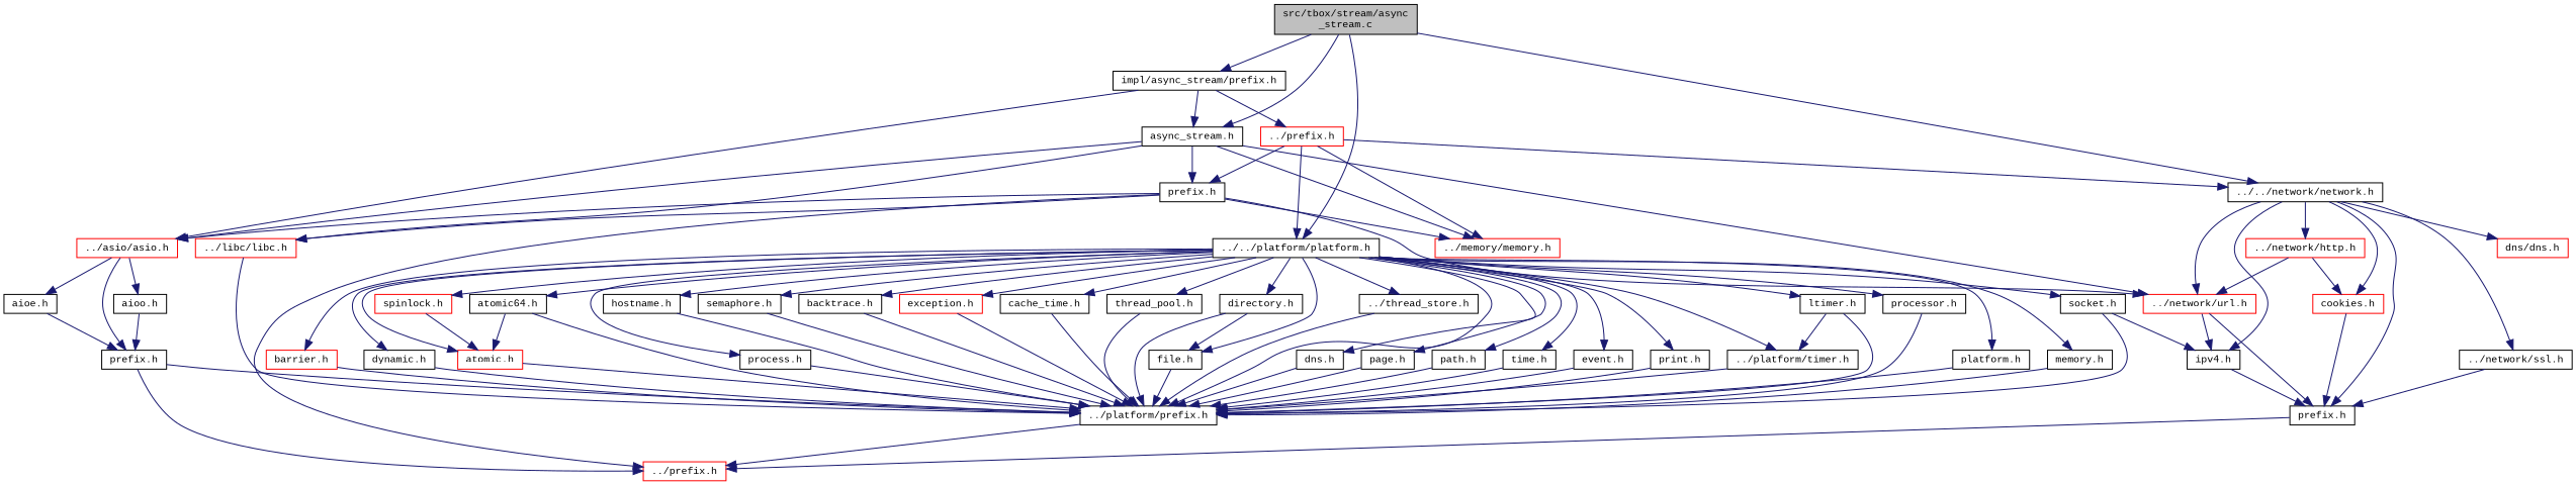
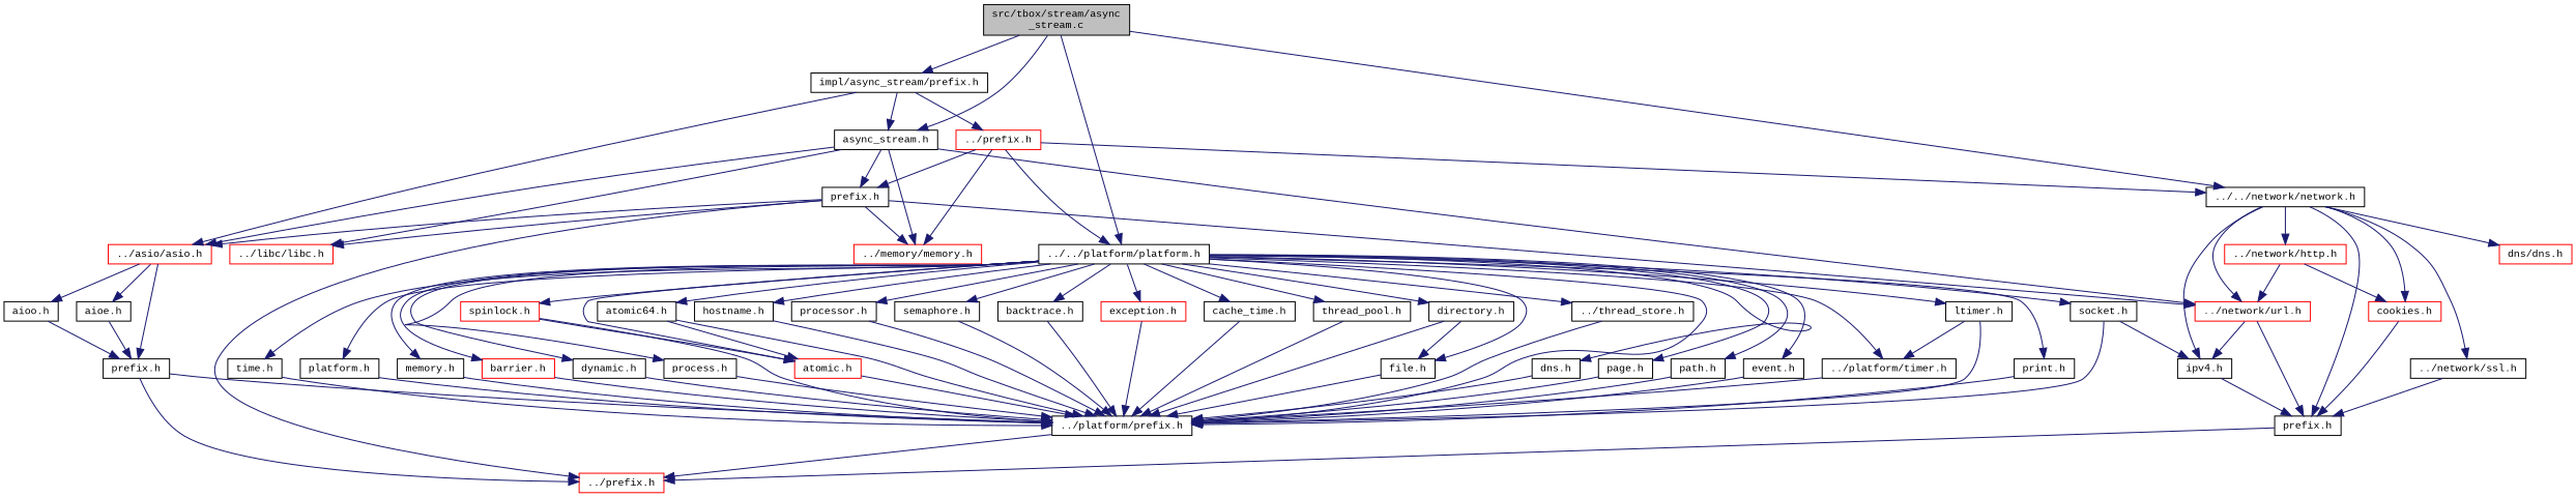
  digraph {
    node [color=black fillcolor=white fontname=CourierNew fontsize=10 shape=record style=filled]
    edge [color=midnightblue fontname=CourierNew fontsize=10 labelfontname=CourierNew labelfontsize=10 style=solid]
    n1 [fillcolor=grey75 fontcolor=black height=0.2 label="src/tbox/stream/async\l_stream.c" width=0.4]
    n2 [height=0.2 label="async_stream.h" width=0.4]
    n3 [height=0.2 label="impl/async_stream/prefix.h" width=0.4]
    n4 [height=0.2 label="../../network/network.h" width=0.4]
    n5 [height=0.2 label="../../platform/platform.h" width=0.4]
    n6 [height=0.2 label="prefix.h" width=0.4]
    n7 [color=red height=0.2 label="../libc/libc.h" width=0.4]
    n8 [color=red height=0.2 label="../network/url.h" width=0.4]
    n9 [color=red height=0.2 label="../asio/asio.h" width=0.4]
    n10 [color=red height=0.2 label="../memory/memory.h" width=0.4]
    n11 [color=red height=0.2 label="../prefix.h" width=0.4]
    n12 [height=0.2 label="prefix.h" width=0.4]
    n13 [height=0.2 label="ipv4.h" width=0.4]
    n14 [height=0.2 label="../network/ssl.h" width=0.4]
    n15 [color=red height=0.2 label="../network/http.h" width=0.4]
    n16 [color=red height=0.2 label="cookies.h" width=0.4]
    n17 [color=red height=0.2 label="dns/dns.h" width=0.4]
    n18 [height=0.2 label="../platform/prefix.h" width=0.4]
    n19 [height=0.2 label="dns.h" width=0.4]
    n20 [height=0.2 label="page.h" width=0.4]
    n21 [height=0.2 label="path.h" width=0.4]
    n22 [height=0.2 label="file.h" width=0.4]
    n23 [height=0.2 label="time.h" width=0.4]
    n24 [height=0.2 label="event.h" width=0.4]
    n25 [height=0.2 label="../platform/timer.h" width=0.4]
    n26 [height=0.2 label="print.h" width=0.4]
    n27 [height=0.2 label="ltimer.h" width=0.4]
    n28 [height=0.2 label="socket.h" width=0.4]
    n29 [height=0.2 label="platform.h" width=0.4]
    n30 [color=red height=0.2 label="atomic.h" width=0.4]
    n31 [height=0.2 label="memory.h" width=0.4]
    n32 [color=red height=0.2 label="barrier.h" width=0.4]
    n33 [height=0.2 label="dynamic.h" width=0.4]
    n34 [height=0.2 label="process.h" width=0.4]
    n35 [color=red height=0.2 label="spinlock.h" width=0.4]
    n36 [height=0.2 label="atomic64.h" width=0.4]
    n37 [height=0.2 label="hostname.h" width=0.4]
    n38 [height=0.2 label="processor.h" width=0.4]
    n39 [height=0.2 label="semaphore.h" width=0.4]
    n40 [height=0.2 label="backtrace.h" width=0.4]
    n41 [height=0.2 label="directory.h" width=0.4]
    n42 [color=red height=0.2 label="exception.h" width=0.4]
    n43 [height=0.2 label="cache_time.h" width=0.4]
    n44 [height=0.2 label="thread_pool.h" width=0.4]
    n45 [height=0.2 label="../thread_store.h" width=0.4]
    n46 [color=red height=0.2 label="../prefix.h" width=0.4]
    n47 [height=0.2 label="prefix.h" width=0.4]
    n48 [height=0.2 label="aioo.h" width=0.4]
    n49 [height=0.2 label="aioe.h" width=0.4]
    n1 -> n2
    n1 -> n3
    n1 -> n4
    n1 -> n5
    n2 -> n6
    n2 -> n7
    n2 -> n8
    n2 -> n9
    n2 -> n10
    n3 -> n2
    n3 -> n9
    n3 -> n11
    n4 -> n8
    n4 -> n12
    n4 -> n13
    n4 -> n14
    n4 -> n15
    n4 -> n16
    n4 -> n17
    n5 -> n18
    n5 -> n19
    n5 -> n20
    n5 -> n21
    n5 -> n22
    n5 -> n23
    n5 -> n24
    n5 -> n25
    n5 -> n26
    n5 -> n27
    n5 -> n28
    n5 -> n29
    n5 -> n30
    n5 -> n31
    n5 -> n32
    n5 -> n33
    n5 -> n34
    n5 -> n35
    n5 -> n36
    n5 -> n37
    n5 -> n38
    n5 -> n39
    n5 -> n40
    n5 -> n41
    n5 -> n42
    n5 -> n43
    n5 -> n44
    n5 -> n45
    n6 -> n7
    n6 -> n8
    n6 -> n9
    n6 -> n10
    n6 -> n46
    n8 -> n12
    n8 -> n13
    n9 -> n47
    n9 -> n48
    n9 -> n49
    n11 -> n4
    n11 -> n5
    n11 -> n6
    n11 -> n10
    n12 -> n46
    n13 -> n12
    n14 -> n12
    n15 -> n8
    n15 -> n16
    n16 -> n12
    n18 -> n46
    n19 -> n18
    n20 -> n18
    n21 -> n18
    n22 -> n18
    n23 -> n18
    n24 -> n18
    n25 -> n18
    n26 -> n18
    n27 -> n18
    n27 -> n25
    n28 -> n13
    n28 -> n18
    n29 -> n18
    n30 -> n18
    n31 -> n18
    n32 -> n18
    n33 -> n18
    n34 -> n18
-   n7 -> n18
+   n35 -> n18
    n35 -> n30
    n36 -> n18
    n36 -> n30
    n37 -> n18
    n38 -> n18
    n39 -> n18
    n40 -> n18
    n41 -> n18
    n41 -> n22
    n42 -> n18
    n43 -> n18
    n44 -> n18
    n45 -> n18
    n47 -> n18
    n47 -> n46
    n48 -> n47
    n49 -> n47
  }
